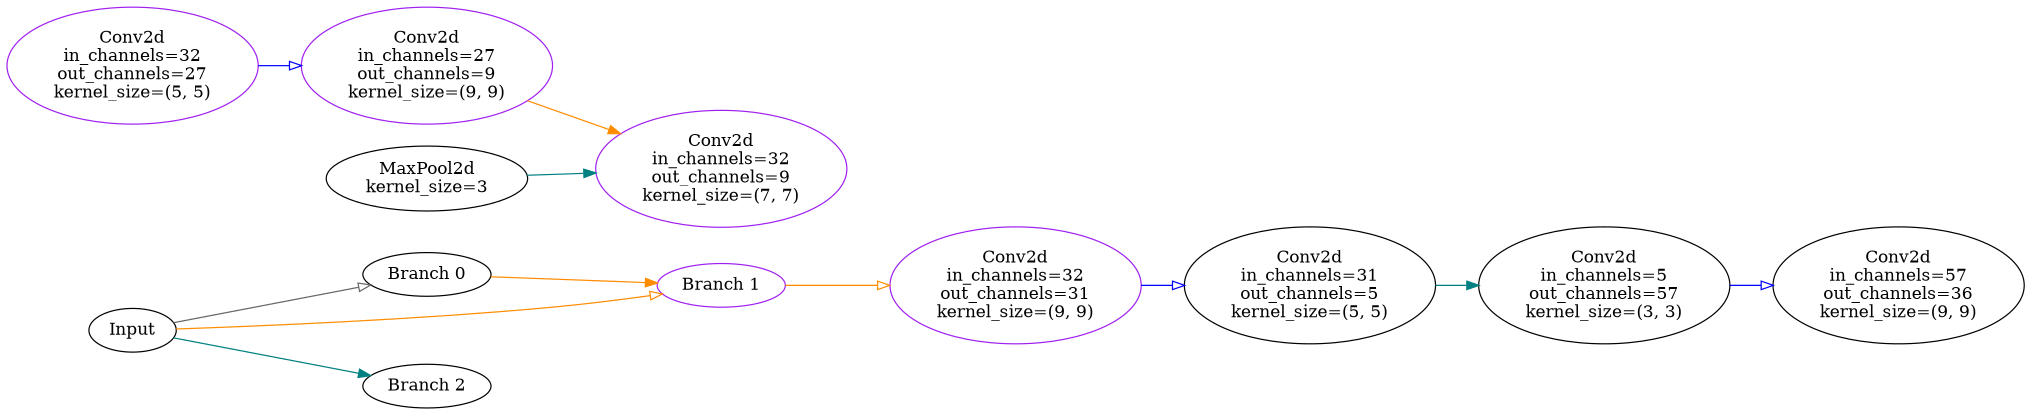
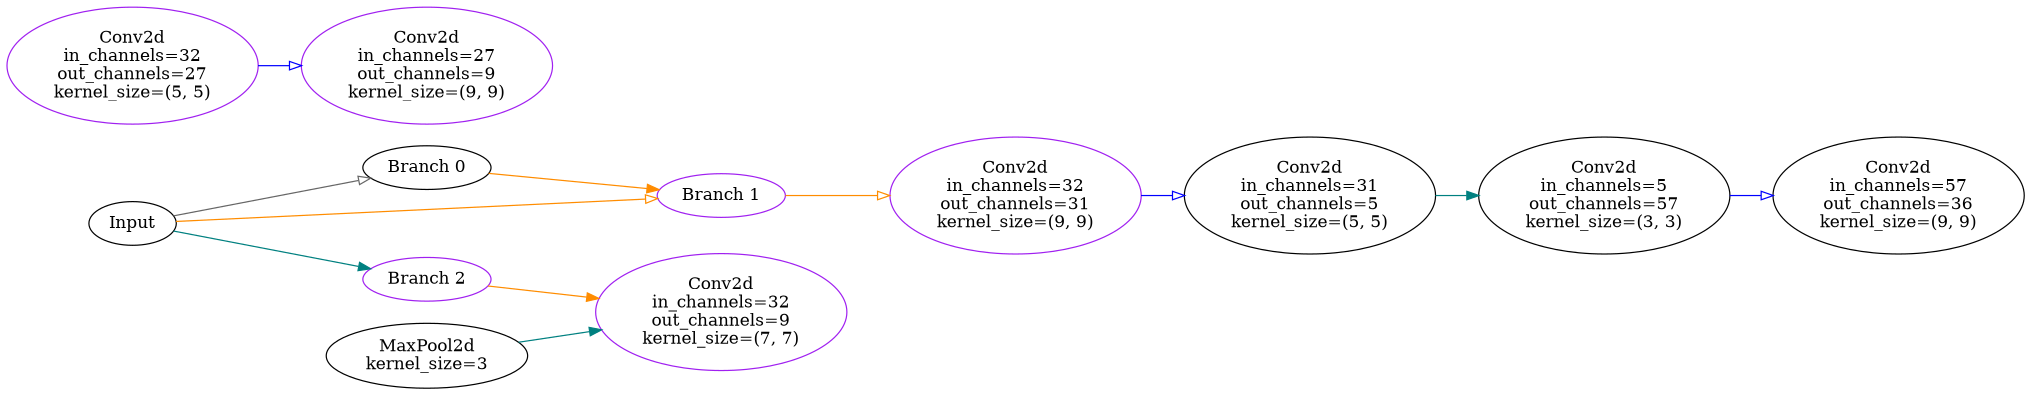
  digraph {
    fontname="DejaVu Serif"
    rankdir=LR
    node [color=black fontname="DejaVu Serif"]
    edge [arrowhead=onormal color=darkorange fontname="DejaVu Serif"]
    n1 [label=Input]
    n2 [label="Branch 0"]
    n3 [color=purple label="Branch 1"]
-   n4 [label="Branch 2"]
+   n4 [color=purple label="Branch 2"]
    n5 [color=purple label="Conv2d\nin_channels=32\nout_channels=31\nkernel_size=(9, 9)"]
    n6 [color=purple label="Conv2d\nin_channels=32\nout_channels=9\nkernel_size=(7, 7)"]
    n7 [color=purple label="Conv2d\nin_channels=32\nout_channels=27\nkernel_size=(5, 5)"]
    n8 [color=purple label="Conv2d\nin_channels=27\nout_channels=9\nkernel_size=(9, 9)"]
    n9 [label="Conv2d\nin_channels=31\nout_channels=5\nkernel_size=(5, 5)"]
    n10 [label="Conv2d\nin_channels=5\nout_channels=57\nkernel_size=(3, 3)"]
    n11 [label="Conv2d\nin_channels=57\nout_channels=36\nkernel_size=(9, 9)"]
    n12 [label="MaxPool2d\nkernel_size=3"]
    n1 -> n2 [color=gray40]
    n1 -> n3
    n1 -> n4 [arrowhead=normal color=teal]
    n2 -> n3 [arrowhead=normal]
    n3 -> n5
-   n8 -> n6 [arrowhead=normal]
+   n4 -> n6 [arrowhead=normal]
    n5 -> n9 [color=blue]
    n7 -> n8 [color=blue]
    n9 -> n10 [arrowhead=normal color=teal]
    n10 -> n11 [color=blue]
    n12 -> n6 [arrowhead=normal color=teal]
  }
